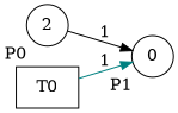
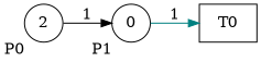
  digraph {
    rankdir=LR
    node [shape=circle]
    n1 [label=2 xlabel=P0]
    n2 [label=0 xlabel=P1]
    n3 [label=T0 shape=rect]
    n1 -> n2 [color=black label=1]
-   n3 -> n2 [color=teal label=1]
+   n2 -> n3 [color=teal label=1]
  }
